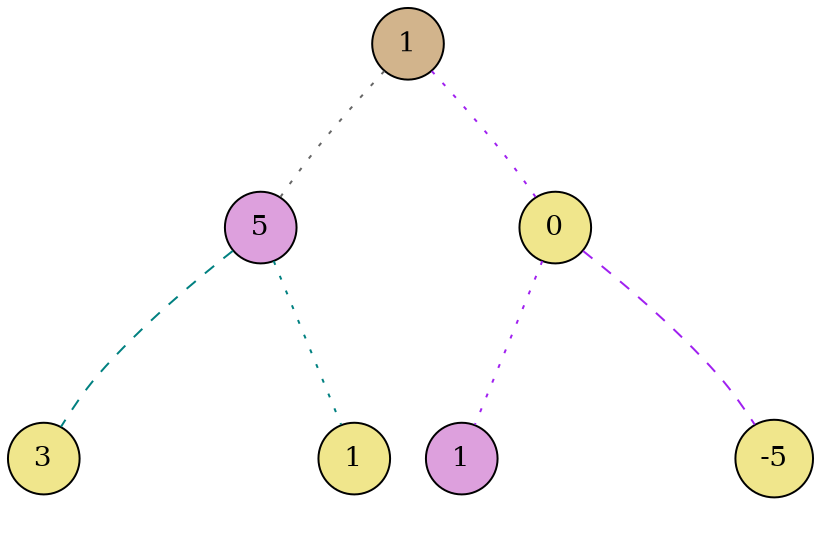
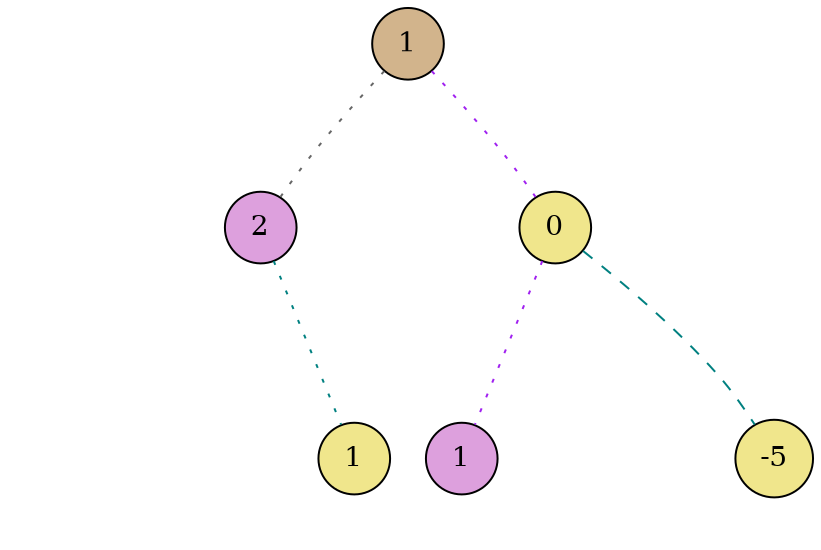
  graph {
    fontname="DejaVu Serif"
    node [fillcolor=khaki fontname="DejaVu Serif" shape=circle style=filled]
    edge [fontname="DejaVu Serif" style=invis]
    n1 [label=1]
    invis1 [style=invis width=.1 fillcolor=""]
-   3
    n4 [fillcolor=plum label=1]
    invis2 [style=invis width=.1 fillcolor=""]
    n6 [label=-5]
    invis3 [style=invis fillcolor=""]
    0
-   2 [fillcolor=plum label=5]
+   2 [fillcolor=plum]
    n10 [fillcolor=tan label=1]
    subgraph sub_1 {
      rank=same
      n1
      invis1
-     3
    }
    subgraph sub_2 {
      rank=same
      n4
      invis2
      n6
    }
    subgraph sub_3 {
      rank=same
      invis3
      0
      2
    }
    invis1 -- n1
-   3 -- invis1
    n4 -- invis2
    invis2 -- n6
    invis3 -- 0
    0 -- n4 [color=purple style=dotted]
    0 -- invis2
-   0 -- n6 [color=purple style=dashed]
+   0 -- n6 [color=teal style=dashed]
    2 -- n1 [color=teal style=dotted]
    2 -- invis1
-   2 -- 3 [color=teal style=dashed]
    2 -- invis3
    n10 -- invis3
    n10 -- 0 [color=purple style=dotted]
    n10 -- 2 [color=gray40 style=dotted]
  }
